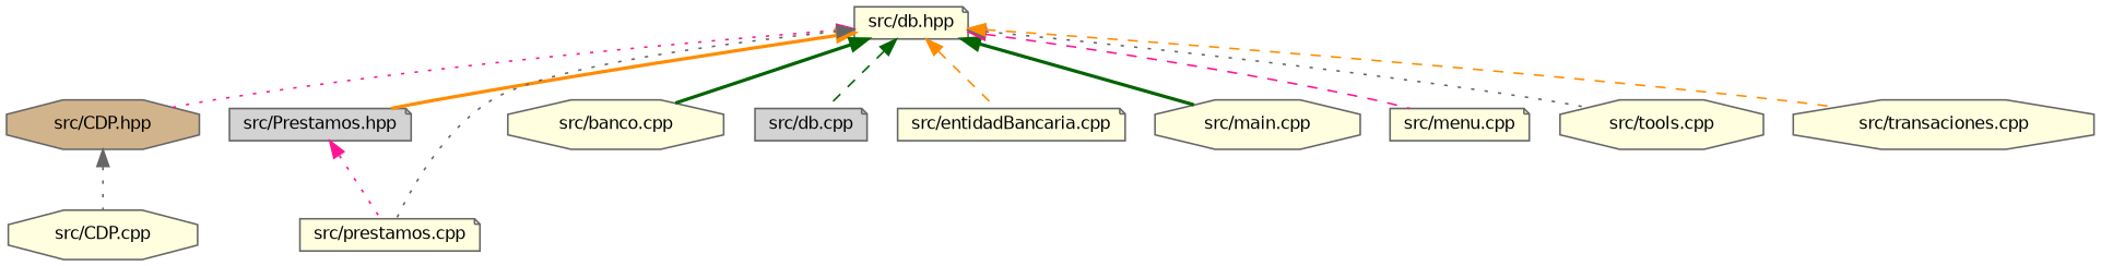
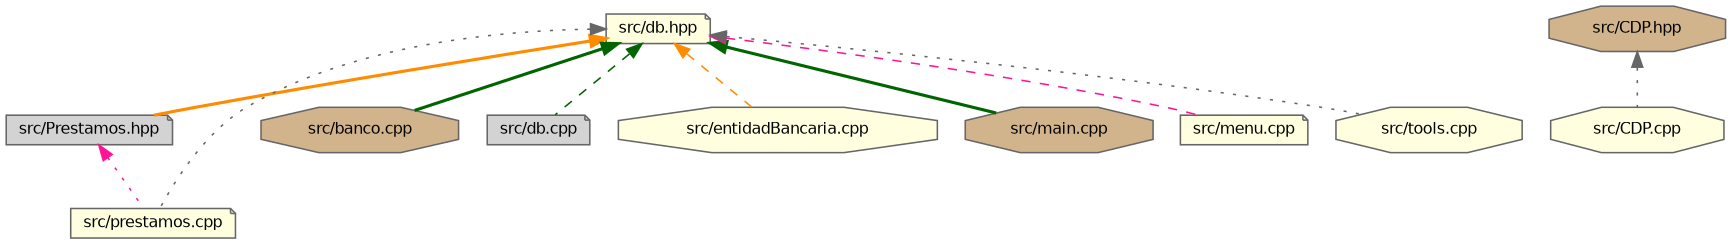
  digraph {
    node [color=grey40 fillcolor=lightyellow fontname=Helvetica fontsize=10 shape=octagon style=filled]
    edge [color=deeppink dir=back fontname=Helvetica fontsize=10 labelfontname=Helvetica labelfontsize=10 style=dotted]
    n1 [color=gray40 fontcolor=black height=0.2 label="src/db.hpp" shape=note width=0.4]
    n2 [fillcolor=tan height=0.2 label="src/CDP.hpp" width=0.4]
    n3 [fillcolor=lightgrey height=0.2 label="src/Prestamos.hpp" shape=note width=0.4]
    n4 [height=0.2 label="src/prestamos.cpp" shape=note width=0.4]
-   n5 [height=0.2 label="src/banco.cpp" width=0.4]
+   n5 [fillcolor=tan height=0.2 label="src/banco.cpp" width=0.4]
    n6 [fillcolor=lightgrey height=0.2 label="src/db.cpp" shape=note width=0.4]
-   n7 [height=0.2 label="src/entidadBancaria.cpp" shape=note width=0.4]
-   n8 [height=0.2 label="src/main.cpp" width=0.4]
+   n7 [height=0.2 label="src/entidadBancaria.cpp" width=0.4]
+   n8 [fillcolor=tan height=0.2 label="src/main.cpp" width=0.4]
    n9 [height=0.2 label="src/menu.cpp" shape=note width=0.4]
    n10 [height=0.2 label="src/tools.cpp" width=0.4]
-   n11 [height=0.2 label="src/transaciones.cpp" width=0.4]
    n12 [height=0.2 label="src/CDP.cpp" width=0.4]
-   n1 -> n2
    n1 -> n3 [color=darkorange style=bold]
    n1 -> n4 [color=gray40]
    n1 -> n5 [color=darkgreen style=bold]
    n1 -> n6 [color=darkgreen style=dashed]
    n1 -> n7 [color=darkorange style=dashed]
    n1 -> n8 [color=darkgreen style=bold]
    n1 -> n9 [style=dashed]
    n1 -> n10 [color=gray40]
-   n1 -> n11 [color=darkorange style=dashed]
    n2 -> n12 [color=gray40]
    n3 -> n4
  }
